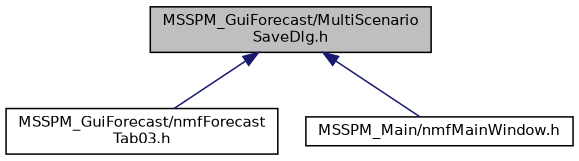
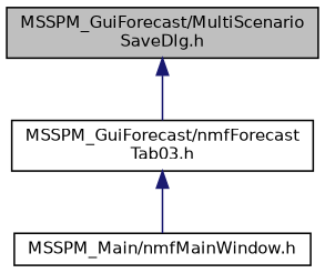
  digraph {
    node [color=black fillcolor=white fontname=Helvetica fontsize=10 shape=record style=filled]
    edge [color=midnightblue dir=back fontname=Helvetica fontsize=10 labelfontname=Helvetica labelfontsize=10 style=solid]
    n1 [fillcolor=grey75 fontcolor=black height=0.2 label="MSSPM_GuiForecast/MultiScenario\lSaveDlg.h" width=0.4]
    n2 [height=0.2 label="MSSPM_GuiForecast/nmfForecast\lTab03.h" width=0.4]
    n3 [height=0.2 label="MSSPM_Main/nmfMainWindow.h" width=0.4]
    n1 -> n2
-   n1 -> n3
+   n2 -> n3
  }
